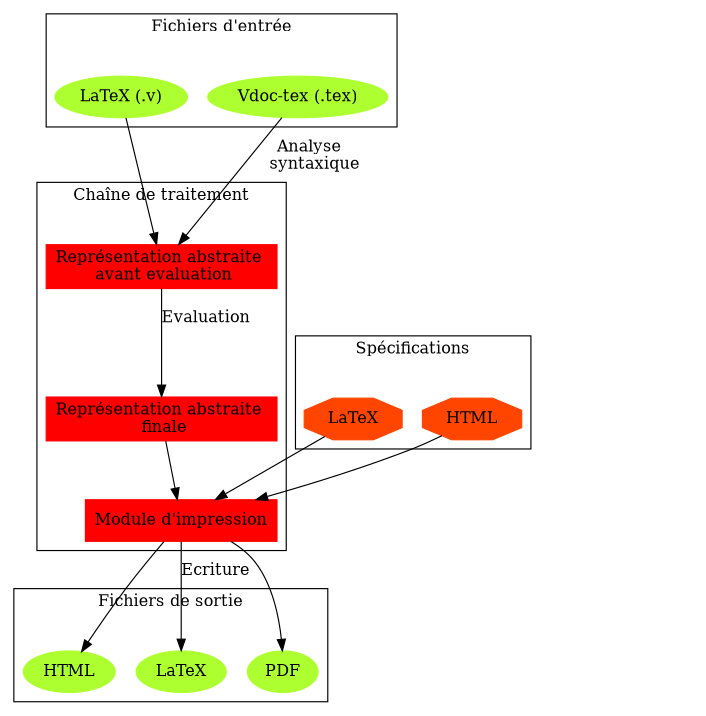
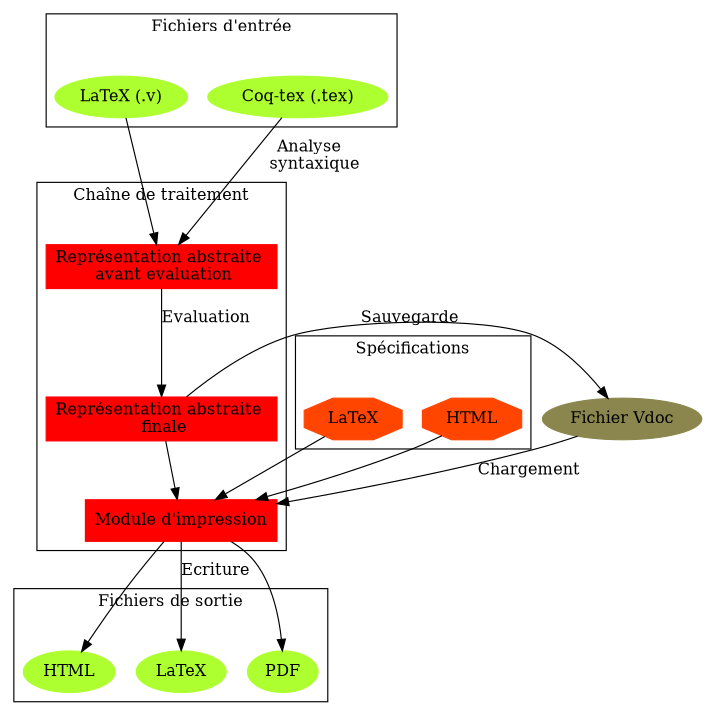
  digraph {
    node [color=greenyellow shape=ellipse style=filled]
    edge [arrowsize=1]
    n1 [label="LaTeX (.v)"]
-   n2 [label="Vdoc-tex (.tex)"]
+   n2 [label="Coq-tex (.tex)"]
    n3 [color=red label="Représentation abstraite \n avant evaluation" shape=box]
    n4 [color=red label="Représentation abstraite \n finale" shape=box]
    n5 [color=red label="Module d'impression" shape=box]
    n6 [label=HTML]
    n7 [label=LaTeX]
    n8 [label=PDF]
    n9 [color=orangered label=LaTeX shape=octagon]
    n10 [color=orangered label=HTML shape=octagon]
+   n11 [color=khaki4 label="Fichier Vdoc"]
    subgraph cluster_1 {
      color=black
      label="Fichiers d'entrée"
      n1
      n2
    }
    subgraph cluster_2 {
      color=black
      label="Chaîne de traitement"
      n3
      n4
      n5
    }
    subgraph cluster_3 {
      color=black
      label="Fichiers de sortie"
      n6
      n7
      n8
    }
    subgraph cluster_4 {
      color=black
      label="Spécifications"
      n9
      n10
    }
    n1 -> n3
    n2 -> n3 [label="Analyse \n syntaxique"]
    n3 -> n4 [label=Evaluation]
    n4 -> n5
+   n4 -> n11 [label=Sauvegarde]
    n5 -> n6
    n5 -> n7 [label=Ecriture]
    n5 -> n8
    n9 -> n5
    n10 -> n5
+   n11 -> n5 [label=Chargement]
  }
